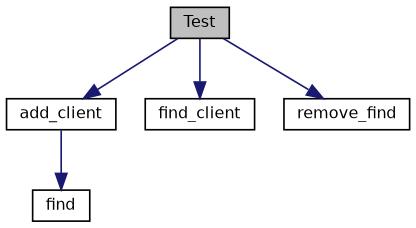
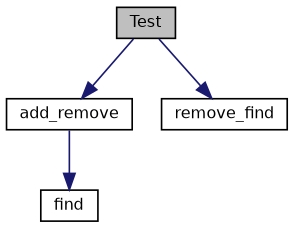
  digraph {
    rankdir=TB
    node [color=black fillcolor=white fontname=Helvetica fontsize=10 shape=record style=filled]
    edge [color=midnightblue fontname=Helvetica fontsize=10 labelfontname=Helvetica labelfontsize=10 style=solid]
    n1 [fillcolor=grey75 fontcolor=black height=0.2 label=Test width=0.4]
-   n2 [height=0.2 label=add_client width=0.4]
-   n3 [height=0.2 label=find_client width=0.4]
+   n2 [height=0.2 label=add_remove width=0.4]
    n4 [height=0.2 label=remove_find width=0.4]
    n5 [height=0.2 label=find width=0.4]
    n1 -> n2
-   n1 -> n3
    n1 -> n4
    n2 -> n5
  }
